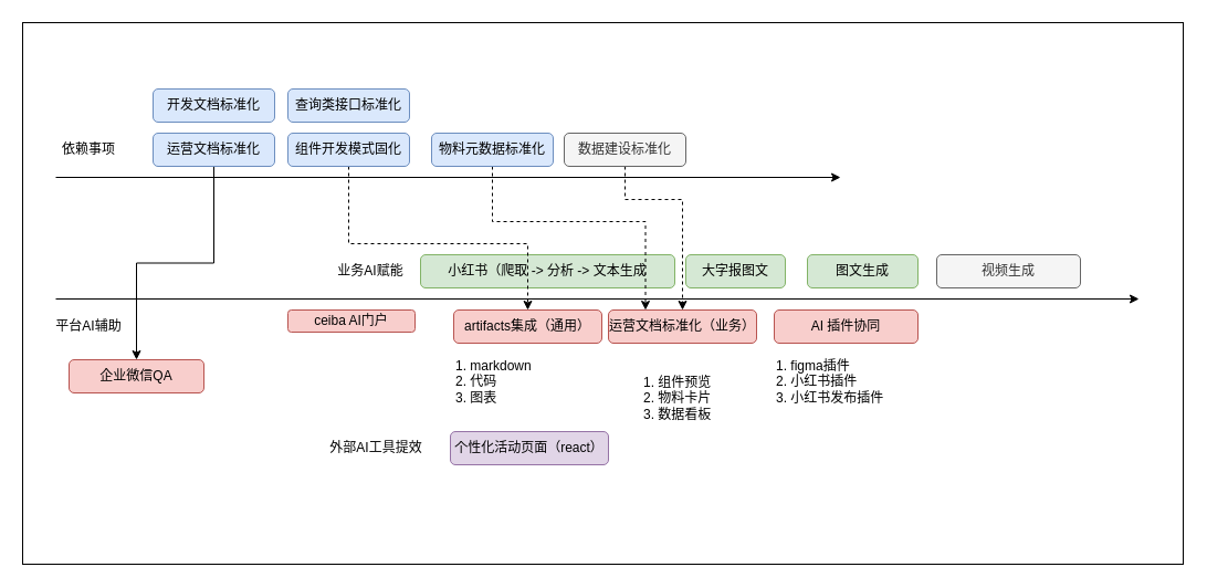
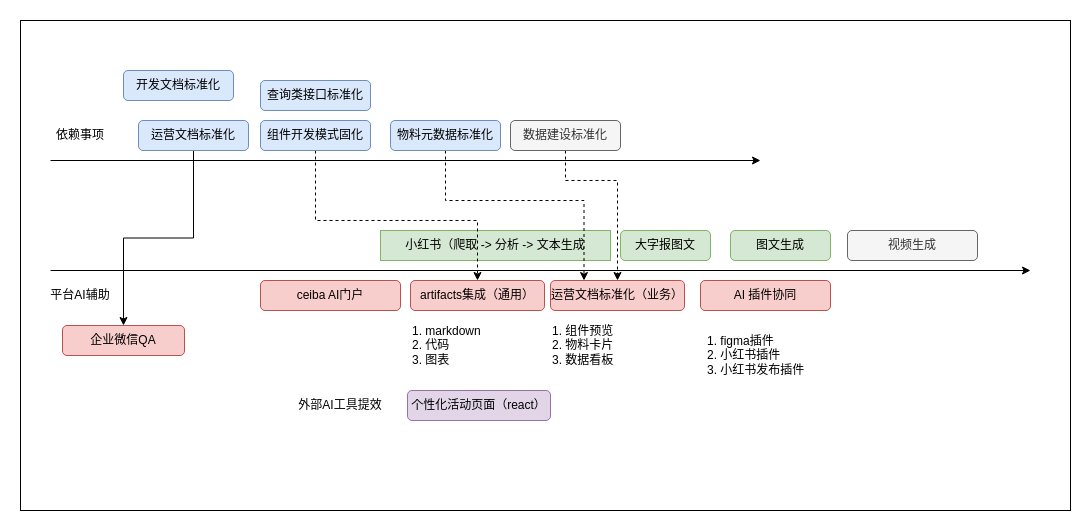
  <mxCell id="0" />
  <mxCell id="1" parent="0" />
  <mxCell id="2" value="" style="rounded=0;whiteSpace=wrap;html=1;" vertex="1" parent="1"><mxGeometry y="20" width="1050" height="490" as="geometry" x="20" /></mxCell>
  <mxCell id="3" value="企业微信QA" style="rounded=1;whiteSpace=wrap;html=1;fillColor=#f8cecc;strokeColor=#b85450;" vertex="1" parent="1"><mxGeometry x="62" y="325" width="122" height="30" as="geometry" /></mxCell>
  <mxCell id="4" value="" style="endArrow=classic;html=1;rounded=0;" edge="1" parent="1"><mxGeometry width="50" height="50" relative="1" as="geometry"><mxPoint x="50" y="160" as="sourcePoint" /><mxPoint x="760" y="160" as="targetPoint" /></mxGeometry></mxCell>
  <mxCell id="5" value="" style="endArrow=classic;html=1;rounded=0;" edge="1" parent="1"><mxGeometry width="50" height="50" relative="1" as="geometry"><mxPoint x="50" y="270" as="sourcePoint" /><mxPoint x="1030" y="270" as="targetPoint" /></mxGeometry></mxCell>
- <mxCell id="6" value="ceiba AI门户" style="rounded=1;whiteSpace=wrap;html=1;fillColor=#f8cecc;strokeColor=#b85450;" vertex="1" parent="1"><mxGeometry x="260" y="280" width="115" height="20" as="geometry" /></mxCell>
- <mxCell id="7" value="小红书（爬取 -&amp;gt; 分析 -&amp;gt; 文本生成" style="rounded=1;whiteSpace=wrap;html=1;fillColor=#d5e8d4;strokeColor=#82b366;" vertex="1" parent="1"><mxGeometry x="380" y="230" width="230" height="30" as="geometry" /></mxCell>
+ <mxCell id="6" value="ceiba AI门户" style="rounded=1;whiteSpace=wrap;html=1;fillColor=#f8cecc;strokeColor=#b85450;" vertex="1" parent="1"><mxGeometry x="260" y="280" width="140" height="30" as="geometry" /></mxCell>
+ <mxCell id="7" value="小红书（爬取 -&amp;gt; 分析 -&amp;gt; 文本生成" style="whiteSpace=wrap;html=1;fillColor=#d5e8d4;strokeColor=#82b366;rounded=0;" vertex="1" parent="1"><mxGeometry x="380" y="230" width="230" height="30" as="geometry" /></mxCell>
  <mxCell id="8" value="AI 插件协同" style="rounded=1;whiteSpace=wrap;html=1;fillColor=#f8cecc;strokeColor=#b85450;" vertex="1" parent="1"><mxGeometry x="700" y="280" width="130" height="30" as="geometry" /></mxCell>
  <mxCell id="9" value="artifacts集成（通用）" style="rounded=1;whiteSpace=wrap;html=1;fillColor=#f8cecc;strokeColor=#b85450;" vertex="1" parent="1"><mxGeometry x="410" y="280" width="134" height="30" as="geometry" /></mxCell>
  <mxCell id="10" style="edgeStyle=orthogonalEdgeStyle;rounded=0;orthogonalLoop=1;jettySize=auto;html=1;exitX=0.5;exitY=1;exitDx=0;exitDy=0;" edge="1" parent="1" source="11" target="3"><mxGeometry relative="1" as="geometry" /></mxCell>
  <mxCell id="11" value="运营文档标准化" style="rounded=1;whiteSpace=wrap;html=1;fillColor=#dae8fc;strokeColor=#6c8ebf;" vertex="1" parent="1"><mxGeometry x="138" y="120" width="110" height="30" as="geometry" /></mxCell>
  <mxCell id="12" style="edgeStyle=orthogonalEdgeStyle;rounded=0;orthogonalLoop=1;jettySize=auto;html=1;exitX=0.5;exitY=1;exitDx=0;exitDy=0;entryX=0.5;entryY=0;entryDx=0;entryDy=0;dashed=1;" edge="1" parent="1" source="13" target="9"><mxGeometry relative="1" as="geometry"><Array as="points"><mxPoint x="315" y="220" /><mxPoint x="477" y="220" /></Array></mxGeometry></mxCell>
  <mxCell id="13" value="组件开发模式固化" style="rounded=1;whiteSpace=wrap;html=1;fillColor=#dae8fc;strokeColor=#6c8ebf;" vertex="1" parent="1"><mxGeometry x="260" y="120" width="110" height="30" as="geometry" /></mxCell>
  <mxCell id="14" style="edgeStyle=orthogonalEdgeStyle;rounded=0;orthogonalLoop=1;jettySize=auto;html=1;exitX=0.5;exitY=1;exitDx=0;exitDy=0;entryX=0.25;entryY=0;entryDx=0;entryDy=0;dashed=1;" edge="1" parent="1" source="15" target="21"><mxGeometry relative="1" as="geometry"><Array as="points"><mxPoint x="445" y="200" /><mxPoint x="584" y="200" /></Array></mxGeometry></mxCell>
  <mxCell id="15" value="物料元数据标准化" style="rounded=1;whiteSpace=wrap;html=1;fillColor=#dae8fc;strokeColor=#6c8ebf;" vertex="1" parent="1"><mxGeometry x="390" y="120" width="110" height="30" as="geometry" /></mxCell>
  <mxCell id="16" style="edgeStyle=orthogonalEdgeStyle;rounded=0;orthogonalLoop=1;jettySize=auto;html=1;exitX=0.5;exitY=1;exitDx=0;exitDy=0;entryX=0.5;entryY=0;entryDx=0;entryDy=0;dashed=1;" edge="1" parent="1" source="17" target="21"><mxGeometry relative="1" as="geometry"><Array as="points"><mxPoint x="565" y="180" /><mxPoint x="617" y="180" /></Array></mxGeometry></mxCell>
  <mxCell id="17" value="数据建设标准化" style="rounded=1;whiteSpace=wrap;html=1;fillColor=#f5f5f5;fontColor=#333333;strokeColor=#666666;" vertex="1" parent="1"><mxGeometry x="510" y="120" width="110" height="30" as="geometry" /></mxCell>
- <mxCell id="18" value="开发文档标准化" style="rounded=1;whiteSpace=wrap;html=1;fillColor=#dae8fc;strokeColor=#6c8ebf;" vertex="1" parent="1"><mxGeometry x="138" y="80" width="110" height="30" as="geometry" /></mxCell>
+ <mxCell id="18" value="开发文档标准化" style="rounded=1;whiteSpace=wrap;html=1;fillColor=#dae8fc;strokeColor=#6c8ebf;" vertex="1" parent="1"><mxGeometry x="123" y="70" width="110" height="30" as="geometry" /></mxCell>
  <mxCell id="19" value="视频生成" style="rounded=1;whiteSpace=wrap;html=1;fillColor=#f5f5f5;fontColor=#333333;strokeColor=#666666;" vertex="1" parent="1"><mxGeometry x="847" y="230" width="130" height="30" as="geometry" /></mxCell>
  <mxCell id="20" value="大字报图文" style="rounded=1;whiteSpace=wrap;html=1;fillColor=#d5e8d4;strokeColor=#82b366;" vertex="1" parent="1"><mxGeometry x="620" y="230" width="90" height="30" as="geometry" /></mxCell>
  <mxCell id="21" value="运营文档标准化（业务）" style="rounded=1;whiteSpace=wrap;html=1;fillColor=#f8cecc;strokeColor=#b85450;" vertex="1" parent="1"><mxGeometry x="550" y="280" width="134" height="30" as="geometry" /></mxCell>
- <mxCell id="22" value="1. 组件预览&lt;div&gt;2. 物料卡片&lt;/div&gt;&lt;div&gt;&lt;span style=&quot;background-color: transparent; color: light-dark(rgb(0, 0, 0), rgb(255, 255, 255));&quot;&gt;3. 数据看板&lt;/span&gt;&lt;/div&gt;" style="text;html=1;align=left;verticalAlign=middle;whiteSpace=wrap;rounded=0;" vertex="1" parent="1"><mxGeometry x="580" y="325" width="110" height="70" as="geometry" /></mxCell>
+ <mxCell id="22" value="1. 组件预览&lt;div&gt;2. 物料卡片&lt;/div&gt;&lt;div&gt;&lt;span style=&quot;background-color: transparent; color: light-dark(rgb(0, 0, 0), rgb(255, 255, 255));&quot;&gt;3. 数据看板&lt;/span&gt;&lt;/div&gt;" style="text;html=1;align=left;verticalAlign=middle;whiteSpace=wrap;rounded=0;" vertex="1" parent="1"><mxGeometry x="550" y="310" width="110" height="70" as="geometry" /></mxCell>
  <mxCell id="23" value="1. markdown&lt;div&gt;2. 代码&lt;/div&gt;&lt;div&gt;&lt;span style=&quot;background-color: transparent; color: light-dark(rgb(0, 0, 0), rgb(255, 255, 255));&quot;&gt;3. 图表&lt;/span&gt;&lt;/div&gt;" style="text;html=1;align=left;verticalAlign=middle;whiteSpace=wrap;rounded=0;" vertex="1" parent="1"><mxGeometry x="410" y="310" width="110" height="70" as="geometry" /></mxCell>
- <mxCell id="24" value="1. figma插件&lt;div&gt;2. 小红书插件&lt;/div&gt;&lt;div&gt;&lt;span style=&quot;background-color: transparent; color: light-dark(rgb(0, 0, 0), rgb(255, 255, 255));&quot;&gt;3. 小红书发布插件&lt;/span&gt;&lt;/div&gt;" style="text;html=1;align=left;verticalAlign=middle;whiteSpace=wrap;rounded=0;" vertex="1" parent="1"><mxGeometry x="700" y="310" width="110" height="70" as="geometry" /></mxCell>
+ <mxCell id="24" value="1. figma插件&lt;div&gt;2. 小红书插件&lt;/div&gt;&lt;div&gt;&lt;span style=&quot;background-color: transparent; color: light-dark(rgb(0, 0, 0), rgb(255, 255, 255));&quot;&gt;3. 小红书发布插件&lt;/span&gt;&lt;/div&gt;" style="text;html=1;align=left;verticalAlign=middle;whiteSpace=wrap;rounded=0;" vertex="1" parent="1"><mxGeometry x="705" y="320" width="110" height="70" as="geometry" /></mxCell>
  <mxCell id="25" value="图文生成" style="rounded=1;whiteSpace=wrap;html=1;fillColor=#d5e8d4;strokeColor=#82b366;" vertex="1" parent="1"><mxGeometry x="730" y="230" width="100" height="30" as="geometry" /></mxCell>
  <mxCell id="26" value="依赖事项" style="text;html=1;align=center;verticalAlign=middle;whiteSpace=wrap;rounded=0;" vertex="1" parent="1"><mxGeometry x="50" y="120" width="60" height="30" as="geometry" /></mxCell>
  <mxCell id="27" value="平台AI辅助" style="text;html=1;align=center;verticalAlign=middle;whiteSpace=wrap;rounded=0;" vertex="1" parent="1"><mxGeometry x="40" y="280" width="80" height="30" as="geometry" /></mxCell>
  <mxCell id="28" value="查询类接口标准化" style="rounded=1;whiteSpace=wrap;html=1;fillColor=#dae8fc;strokeColor=#6c8ebf;" vertex="1" parent="1"><mxGeometry x="260" y="80" width="110" height="30" as="geometry" /></mxCell>
- <mxCell id="29" value="业务AI赋能" style="text;html=1;align=center;verticalAlign=middle;whiteSpace=wrap;rounded=0;" vertex="1" parent="1"><mxGeometry x="300" y="230" width="70" height="30" as="geometry" /></mxCell>
  <mxCell id="30" value="外部AI工具提效" style="text;html=1;align=center;verticalAlign=middle;whiteSpace=wrap;rounded=0;" vertex="1" parent="1"><mxGeometry x="285" y="390" width="110" height="30" as="geometry" /></mxCell>
  <mxCell id="31" value="个性化活动页面（react）" style="rounded=1;whiteSpace=wrap;html=1;fillColor=#e1d5e7;strokeColor=#9673a6;" vertex="1" parent="1"><mxGeometry x="407" y="390" width="143" height="30" as="geometry" /></mxCell>
